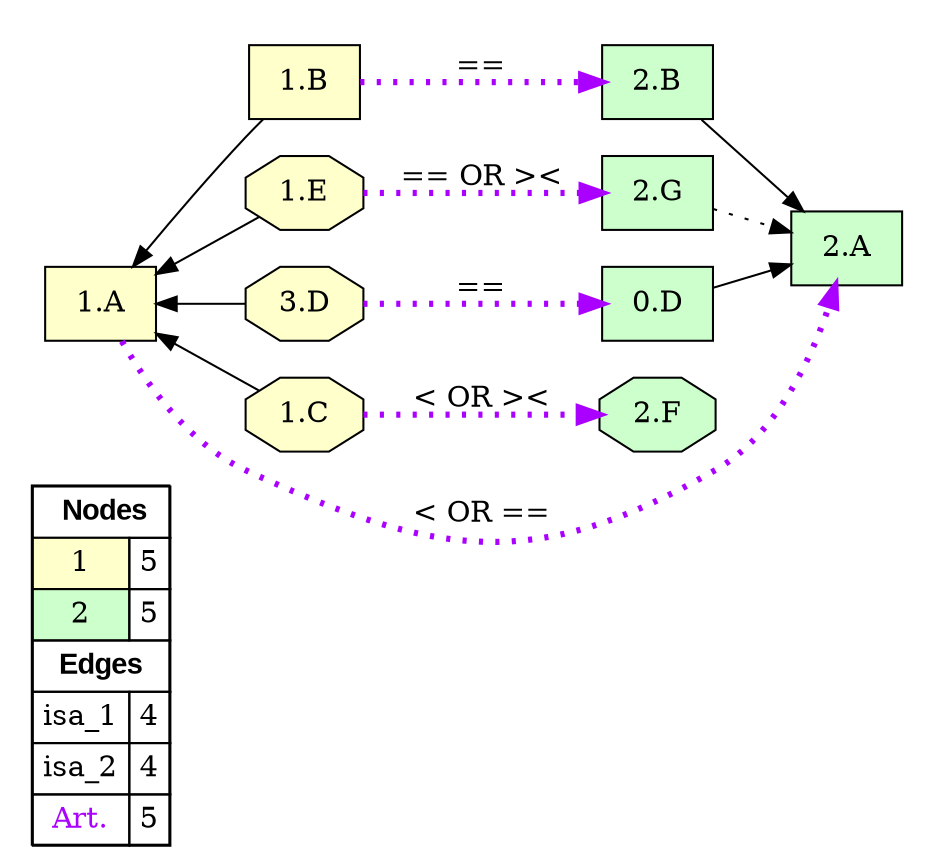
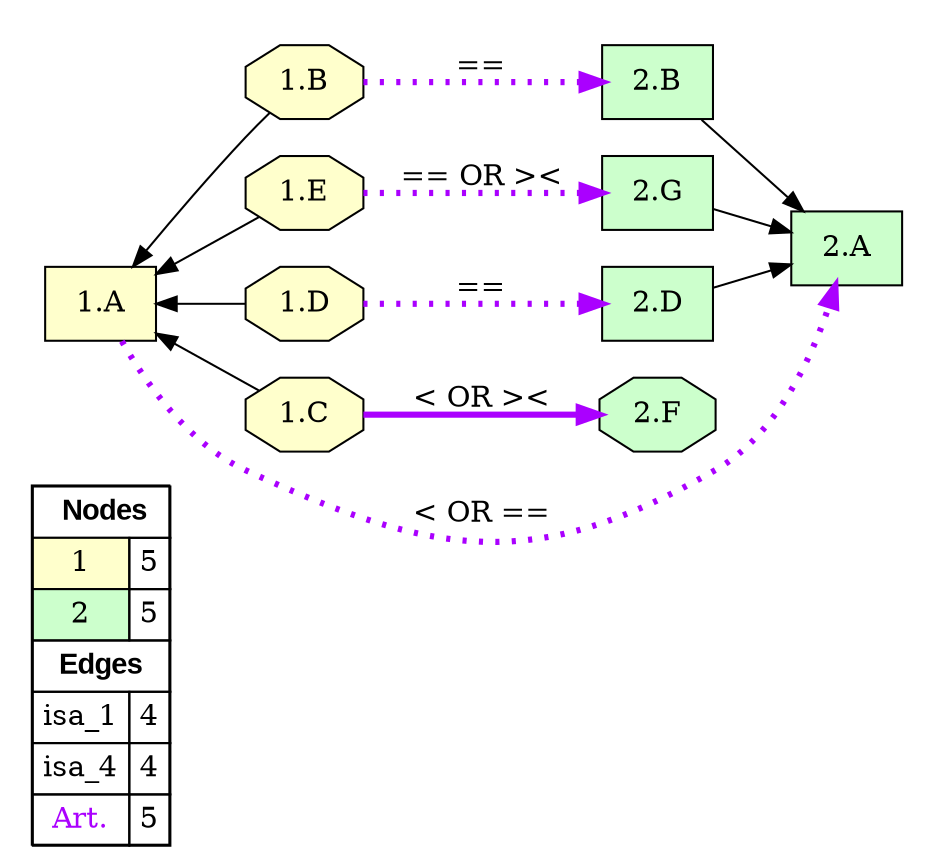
  digraph {
    rankdir=LR
    node [fillcolor="#FFFFCC" shape=box style=filled]
    edge [color="#000000" constraint=true penwidth=1 style=solid]
-   n1 [fillcolor=white label=<   <TABLE BORDER="0" CELLBORDER="1" CELLSPACING="0" CELLPADDING="4">  <TR> <TD COLSPAN="2"><font face="Arial Black"> Nodes</font></TD> </TR>  <TR>   <TD bgcolor="#FFFFCC">1</TD>   <TD>5</TD>   </TR>  <TR>   <TD bgcolor="#CCFFCC">2</TD>   <TD>5</TD>   </TR>  <TR> <TD COLSPAN="2"><font face = "Arial Black"> Edges </font></TD> </TR>  <TR>   <TD><font color ="#000000">isa_1</font></TD>   <TD>4</TD>   </TR>  <TR>   <TD><font color ="#000000">isa_2</font></TD>   <TD>4</TD>   </TR>  <TR>   <TD><font color ="#AA00FF">Art.</font></TD>   <TD>5</TD>   </TR>  </TABLE>   > margin=0 style=""]
-   "1.B"
+   n1 [fillcolor=white label=<   <TABLE BORDER="0" CELLBORDER="1" CELLSPACING="0" CELLPADDING="4">  <TR> <TD COLSPAN="2"><font face="Arial Black"> Nodes</font></TD> </TR>  <TR>   <TD bgcolor="#FFFFCC">1</TD>   <TD>5</TD>   </TR>  <TR>   <TD bgcolor="#CCFFCC">2</TD>   <TD>5</TD>   </TR>  <TR> <TD COLSPAN="2"><font face = "Arial Black"> Edges </font></TD> </TR>  <TR>   <TD><font color ="#000000">isa_1</font></TD>   <TD>4</TD>   </TR>  <TR>   <TD><font color ="#000000">isa_4</font></TD>   <TD>4</TD>   </TR>  <TR>   <TD><font color ="#AA00FF">Art.</font></TD>   <TD>5</TD>   </TR>  </TABLE>   > margin=0 style=""]
+   "1.B" [shape=octagon]
    "1.E" [shape=octagon]
-   "1.D" [shape=octagon label="3.D"]
+   "1.D" [shape=octagon]
    "1.A"
    "1.C" [shape=octagon]
    "2.F" [fillcolor="#CCFFCC" shape=octagon]
    "2.A" [fillcolor="#CCFFCC"]
    "2.G" [fillcolor="#CCFFCC"]
-   "2.D" [fillcolor="#CCFFCC" label="0.D"]
+   "2.D" [fillcolor="#CCFFCC"]
    "2.B" [fillcolor="#CCFFCC"]
    subgraph sub_1 {
      rank=min
      n1
    }
    subgraph cluster_2 {
      style=invis
      "1.B"
      "1.E"
      "1.D"
      "1.A"
      "1.C"
    }
    subgraph cluster_3 {
      style=invis
      "2.F"
      "2.A"
      "2.G"
      "2.D"
      "2.B"
    }
    "1.B" -> "2.B" [color="#AA00FF" label="==" penwidth=3 style=dotted]
    "1.E" -> "2.G" [color="#AA00FF" label="== OR ><" penwidth=3 style=dotted]
    "1.D" -> "2.D" [color="#AA00FF" label="==" penwidth=3 style=dotted]
    "1.A" -> "1.B" [dir=back]
    "1.A" -> "1.E" [dir=back]
    "1.A" -> "1.D" [dir=back]
    "1.A" -> "1.C" [dir=back]
    "1.A" -> "2.A" [color="#AA00FF" label="< OR ==" penwidth=3 style=dotted]
-   "1.C" -> "2.F" [color="#AA00FF" label="< OR ><" penwidth=3 style=dotted]
-   "2.G" -> "2.A" [style=dotted]
+   "1.C" -> "2.F" [color="#AA00FF" label="< OR ><" penwidth=3]
+   "2.G" -> "2.A"
    "2.D" -> "2.A"
    "2.B" -> "2.A"
  }
